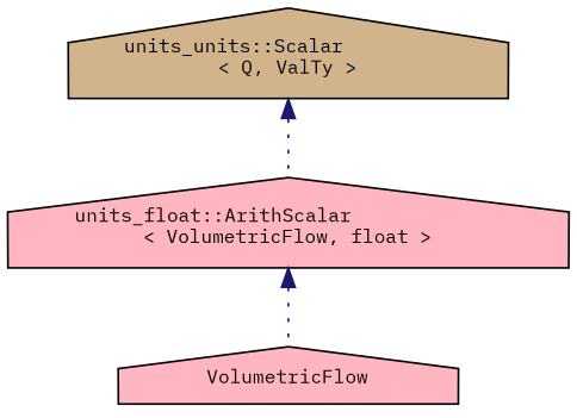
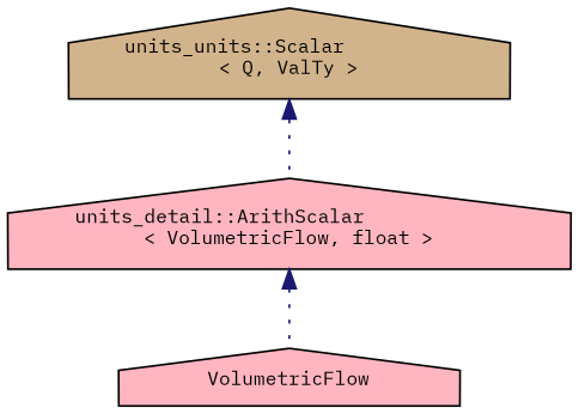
  digraph {
    fontname="IBM Plex Mono"
    node [color=black fillcolor=lightpink fontname="IBM Plex Mono" fontsize=10 shape=house style=filled]
    edge [color=midnightblue dir=back fontname="IBM Plex Mono" fontsize=10 labelfontname=Helvetica labelfontsize=10 style=dotted]
    n1 [fontcolor=black height=0.2 label=VolumetricFlow width=0.4]
-   n2 [height=0.2 label="units_float::ArithScalar\l\< VolumetricFlow, float \>" width=0.4]
+   n2 [height=0.2 label="units_detail::ArithScalar\l\< VolumetricFlow, float \>" width=0.4]
    n3 [fillcolor=tan height=0.2 label="units_units::Scalar\l\< Q, ValTy \>" width=0.4]
    n2 -> n1
    n3 -> n2
  }
